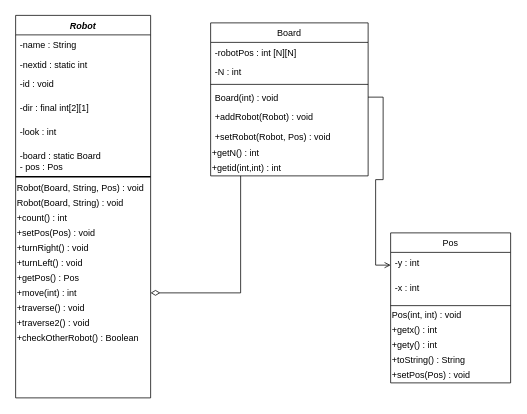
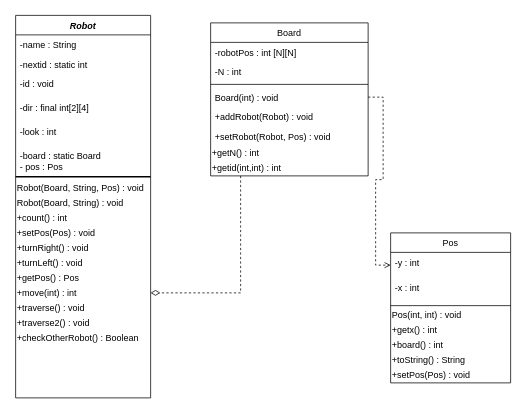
  <mxCell id="0" />
  <mxCell id="1" parent="0" />
- <mxCell id="2" value="" style="endArrow=diamondThin;endSize=10;endFill=0;shadow=0;strokeWidth=1;rounded=0;edgeStyle=elbowEdgeStyle;elbow=vertical;" parent="1" source="4" target="22" edge="1"><mxGeometry width="160" relative="1" as="geometry"><mxPoint x="220" y="313" as="sourcePoint" /><mxPoint x="220" y="313" as="targetPoint" /><Array as="points"><mxPoint x="320" y="390" /></Array></mxGeometry></mxCell>
- <mxCell id="3" style="edgeStyle=orthogonalEdgeStyle;rounded=0;orthogonalLoop=1;jettySize=auto;html=1;exitX=1;exitY=0.5;exitDx=0;exitDy=0;entryX=0;entryY=0.5;entryDx=0;entryDy=0;endArrow=open;endFill=0;dashed=0;" edge="1" parent="1" source="8" target="14"><mxGeometry relative="1" as="geometry" /></mxCell>
+ <mxCell id="2" value="" style="endArrow=diamondThin;endSize=10;endFill=0;shadow=0;strokeWidth=1;rounded=0;edgeStyle=elbowEdgeStyle;elbow=vertical;dashed=1;" parent="1" source="4" target="22" edge="1"><mxGeometry width="160" relative="1" as="geometry"><mxPoint x="220" y="313" as="sourcePoint" /><mxPoint x="220" y="313" as="targetPoint" /><Array as="points"><mxPoint x="320" y="390" /></Array></mxGeometry></mxCell>
+ <mxCell id="3" style="edgeStyle=orthogonalEdgeStyle;rounded=0;orthogonalLoop=1;jettySize=auto;html=1;exitX=1;exitY=0.5;exitDx=0;exitDy=0;entryX=0;entryY=0.5;entryDx=0;entryDy=0;endArrow=open;endFill=0;dashed=1;" edge="1" parent="1" source="8" target="14"><mxGeometry relative="1" as="geometry" /></mxCell>
  <mxCell id="4" value="Board" style="swimlane;fontStyle=0;align=center;verticalAlign=top;childLayout=stackLayout;horizontal=1;startSize=26;horizontalStack=0;resizeParent=1;resizeLast=0;collapsible=1;marginBottom=0;rounded=0;shadow=0;strokeWidth=1;" parent="1" vertex="1"><mxGeometry x="280" y="30" width="210" height="204" as="geometry"><mxRectangle x="130" y="380" width="160" height="26" as="alternateBounds" /></mxGeometry></mxCell>
  <mxCell id="5" value="-robotPos : int [N][N]" style="text;align=left;verticalAlign=top;spacingLeft=4;spacingRight=4;overflow=hidden;rotatable=0;points=[[0,0.5],[1,0.5]];portConstraint=eastwest;" parent="4" vertex="1"><mxGeometry y="26" width="210" height="26" as="geometry" /></mxCell>
  <mxCell id="6" value="-N : int" style="text;align=left;verticalAlign=top;spacingLeft=4;spacingRight=4;overflow=hidden;rotatable=0;points=[[0,0.5],[1,0.5]];portConstraint=eastwest;rounded=0;shadow=0;html=0;" parent="4" vertex="1"><mxGeometry y="52" width="210" height="26" as="geometry" /></mxCell>
  <mxCell id="7" value="" style="line;html=1;strokeWidth=1;align=left;verticalAlign=middle;spacingTop=-1;spacingLeft=3;spacingRight=3;rotatable=0;labelPosition=right;points=[];portConstraint=eastwest;" parent="4" vertex="1"><mxGeometry y="78" width="210" height="8" as="geometry" /></mxCell>
  <mxCell id="8" value="Board(int) : void" style="text;align=left;verticalAlign=top;spacingLeft=4;spacingRight=4;overflow=hidden;rotatable=0;points=[[0,0.5],[1,0.5]];portConstraint=eastwest;fontStyle=0" parent="4" vertex="1"><mxGeometry y="86" width="210" height="26" as="geometry" /></mxCell>
  <mxCell id="9" value="+addRobot(Robot) : void" style="text;align=left;verticalAlign=top;spacingLeft=4;spacingRight=4;overflow=hidden;rotatable=0;points=[[0,0.5],[1,0.5]];portConstraint=eastwest;fontStyle=0" vertex="1" parent="4"><mxGeometry y="112" width="210" height="26" as="geometry" /></mxCell>
  <mxCell id="10" value="+setRobot(Robot, Pos) : void" style="text;align=left;verticalAlign=top;spacingLeft=4;spacingRight=4;overflow=hidden;rotatable=0;points=[[0,0.5],[1,0.5]];portConstraint=eastwest;" parent="4" vertex="1"><mxGeometry y="138" width="210" height="26" as="geometry" /></mxCell>
  <mxCell id="11" value="+getN() : int" style="text;html=1;strokeColor=none;fillColor=none;align=left;verticalAlign=middle;whiteSpace=wrap;rounded=0;shadow=0;startSize=26;" vertex="1" parent="4"><mxGeometry y="164" width="210" height="20" as="geometry" /></mxCell>
  <mxCell id="12" value="+getid(int,int) : int" style="text;html=1;strokeColor=none;fillColor=none;align=left;verticalAlign=middle;whiteSpace=wrap;rounded=0;shadow=0;startSize=26;" vertex="1" parent="4"><mxGeometry y="184" width="210" height="20" as="geometry" /></mxCell>
  <mxCell id="13" value="Pos" style="swimlane;fontStyle=0;align=center;verticalAlign=top;childLayout=stackLayout;horizontal=1;startSize=26;horizontalStack=0;resizeParent=1;resizeLast=0;collapsible=1;marginBottom=0;rounded=0;shadow=0;strokeWidth=1;" parent="1" vertex="1"><mxGeometry x="520" y="310" width="160" height="200" as="geometry"><mxRectangle x="340" y="380" width="170" height="26" as="alternateBounds" /></mxGeometry></mxCell>
  <mxCell id="14" value="-y : int&#10;&#10;" style="text;align=left;verticalAlign=top;spacingLeft=4;spacingRight=4;overflow=hidden;rotatable=0;points=[[0,0.5],[1,0.5]];portConstraint=eastwest;" parent="13" vertex="1"><mxGeometry y="26" width="160" height="34" as="geometry" /></mxCell>
  <mxCell id="15" value="-x : int" style="text;align=left;verticalAlign=top;spacingLeft=4;spacingRight=4;overflow=hidden;rotatable=0;points=[[0,0.5],[1,0.5]];portConstraint=eastwest;" vertex="1" parent="13"><mxGeometry y="60" width="160" height="34" as="geometry" /></mxCell>
  <mxCell id="16" value="" style="line;html=1;strokeWidth=1;align=left;verticalAlign=middle;spacingTop=-1;spacingLeft=3;spacingRight=3;rotatable=0;labelPosition=right;points=[];portConstraint=eastwest;" parent="13" vertex="1"><mxGeometry y="94" width="160" height="6" as="geometry" /></mxCell>
  <mxCell id="17" value="Pos(int, int) : void" style="text;html=1;strokeColor=none;fillColor=none;align=left;verticalAlign=middle;whiteSpace=wrap;rounded=0;shadow=0;startSize=26;" vertex="1" parent="13"><mxGeometry y="100" width="160" height="20" as="geometry" /></mxCell>
  <mxCell id="18" value="+getx() : int" style="text;html=1;strokeColor=none;fillColor=none;align=left;verticalAlign=middle;whiteSpace=wrap;rounded=0;shadow=0;startSize=26;" vertex="1" parent="13"><mxGeometry y="120" width="160" height="20" as="geometry" /></mxCell>
- <mxCell id="19" value="+gety() : int" style="text;html=1;strokeColor=none;fillColor=none;align=left;verticalAlign=middle;whiteSpace=wrap;rounded=0;shadow=0;startSize=26;" vertex="1" parent="13"><mxGeometry y="140" width="160" height="20" as="geometry" /></mxCell>
+ <mxCell id="19" value="+board() : int" style="text;html=1;strokeColor=none;fillColor=none;align=left;verticalAlign=middle;whiteSpace=wrap;rounded=0;shadow=0;startSize=26;" vertex="1" parent="13"><mxGeometry y="140" width="160" height="20" as="geometry" /></mxCell>
  <mxCell id="20" value="+toString() : String" style="text;html=1;strokeColor=none;fillColor=none;align=left;verticalAlign=middle;whiteSpace=wrap;rounded=0;shadow=0;startSize=26;" vertex="1" parent="13"><mxGeometry y="160" width="160" height="20" as="geometry" /></mxCell>
  <mxCell id="21" value="+setPos(Pos) : void" style="text;html=1;strokeColor=none;fillColor=none;align=left;verticalAlign=middle;whiteSpace=wrap;rounded=0;shadow=0;startSize=26;" vertex="1" parent="13"><mxGeometry y="180" width="160" height="20" as="geometry" /></mxCell>
  <mxCell id="22" value="Robot" style="swimlane;fontStyle=3;align=center;verticalAlign=top;childLayout=stackLayout;horizontal=1;startSize=26;horizontalStack=0;resizeParent=1;resizeLast=0;collapsible=1;marginBottom=0;rounded=0;shadow=0;strokeWidth=1;" parent="1" vertex="1"><mxGeometry y="20" width="180" height="510" as="geometry" x="20"><mxRectangle x="220" y="30" width="160" height="26" as="alternateBounds" /></mxGeometry></mxCell>
  <mxCell id="23" value="-name : String" style="text;align=left;verticalAlign=top;spacingLeft=4;spacingRight=4;overflow=hidden;rotatable=0;points=[[0,0.5],[1,0.5]];portConstraint=eastwest;rounded=0;shadow=0;html=0;" parent="22" vertex="1"><mxGeometry y="26" width="180" height="26" as="geometry" /></mxCell>
  <mxCell id="24" value="-nextid : static int" style="text;align=left;verticalAlign=top;spacingLeft=4;spacingRight=4;overflow=hidden;rotatable=0;points=[[0,0.5],[1,0.5]];portConstraint=eastwest;" parent="22" vertex="1"><mxGeometry y="52" width="180" height="26" as="geometry" /></mxCell>
  <mxCell id="25" value="-id : void" style="text;align=left;verticalAlign=top;spacingLeft=4;spacingRight=4;overflow=hidden;rotatable=0;points=[[0,0.5],[1,0.5]];portConstraint=eastwest;rounded=0;shadow=0;html=0;" parent="22" vertex="1"><mxGeometry y="78" width="180" height="32" as="geometry" /></mxCell>
- <mxCell id="26" value="-dir : final int[2][1]" style="text;align=left;verticalAlign=top;spacingLeft=4;spacingRight=4;overflow=hidden;rotatable=0;points=[[0,0.5],[1,0.5]];portConstraint=eastwest;rounded=0;shadow=0;html=0;" vertex="1" parent="22"><mxGeometry y="110" width="180" height="32" as="geometry" /></mxCell>
+ <mxCell id="26" value="-dir : final int[2][4]" style="text;align=left;verticalAlign=top;spacingLeft=4;spacingRight=4;overflow=hidden;rotatable=0;points=[[0,0.5],[1,0.5]];portConstraint=eastwest;rounded=0;shadow=0;html=0;" vertex="1" parent="22"><mxGeometry y="110" width="180" height="32" as="geometry" /></mxCell>
  <mxCell id="27" value="-look : int" style="text;align=left;verticalAlign=top;spacingLeft=4;spacingRight=4;overflow=hidden;rotatable=0;points=[[0,0.5],[1,0.5]];portConstraint=eastwest;rounded=0;shadow=0;html=0;" vertex="1" parent="22"><mxGeometry y="142" width="180" height="32" as="geometry" /></mxCell>
  <mxCell id="28" value="-board : static Board&#10;- pos : Pos" style="text;align=left;verticalAlign=top;spacingLeft=4;spacingRight=4;overflow=hidden;rotatable=0;points=[[0,0.5],[1,0.5]];portConstraint=eastwest;rounded=0;shadow=0;html=0;" vertex="1" parent="22"><mxGeometry y="174" width="180" height="36" as="geometry" /></mxCell>
  <mxCell id="29" value="" style="line;strokeWidth=2;html=1;rounded=0;shadow=0;startSize=26;gradientColor=none;" vertex="1" parent="22"><mxGeometry y="210" width="180" height="10" as="geometry" /></mxCell>
  <mxCell id="30" value="Robot(Board, String, Pos) : void" style="text;html=1;strokeColor=none;fillColor=none;align=left;verticalAlign=middle;whiteSpace=wrap;rounded=0;part=1;" vertex="1" parent="22"><mxGeometry y="220" width="180" height="20" as="geometry" /></mxCell>
  <mxCell id="31" value="Robot(Board, String) : void" style="text;html=1;strokeColor=none;fillColor=none;align=left;verticalAlign=middle;whiteSpace=wrap;rounded=0;shadow=0;startSize=26;" vertex="1" parent="22"><mxGeometry y="240" width="180" height="20" as="geometry" /></mxCell>
  <mxCell id="32" value="+count() : int" style="text;html=1;strokeColor=none;fillColor=none;align=left;verticalAlign=middle;whiteSpace=wrap;rounded=0;shadow=0;startSize=26;" vertex="1" parent="22"><mxGeometry y="260" width="180" height="20" as="geometry" /></mxCell>
  <mxCell id="33" value="+setPos(Pos) : void" style="text;html=1;strokeColor=none;fillColor=none;align=left;verticalAlign=middle;whiteSpace=wrap;rounded=0;shadow=0;startSize=26;" vertex="1" parent="22"><mxGeometry y="280" width="180" height="20" as="geometry" /></mxCell>
  <mxCell id="34" value="+turnRight() : void" style="text;html=1;strokeColor=none;fillColor=none;align=left;verticalAlign=middle;whiteSpace=wrap;rounded=0;shadow=0;startSize=26;" vertex="1" parent="22"><mxGeometry y="300" width="180" height="20" as="geometry" /></mxCell>
  <mxCell id="35" value="+turnLeft() : void" style="text;html=1;strokeColor=none;fillColor=none;align=left;verticalAlign=middle;whiteSpace=wrap;rounded=0;shadow=0;startSize=26;" vertex="1" parent="22"><mxGeometry y="320" width="180" height="20" as="geometry" /></mxCell>
  <mxCell id="36" value="+getPos() : Pos" style="text;html=1;strokeColor=none;fillColor=none;align=left;verticalAlign=middle;whiteSpace=wrap;rounded=0;shadow=0;startSize=26;" vertex="1" parent="22"><mxGeometry y="340" width="180" height="20" as="geometry" /></mxCell>
  <mxCell id="37" value="+move(int) : int" style="text;html=1;strokeColor=none;fillColor=none;align=left;verticalAlign=middle;whiteSpace=wrap;rounded=0;shadow=0;startSize=26;" vertex="1" parent="22"><mxGeometry y="360" width="180" height="20" as="geometry" /></mxCell>
  <mxCell id="38" value="+traverse() : void" style="text;html=1;strokeColor=none;fillColor=none;align=left;verticalAlign=middle;whiteSpace=wrap;rounded=0;shadow=0;startSize=26;" vertex="1" parent="22"><mxGeometry y="380" width="180" height="20" as="geometry" /></mxCell>
  <mxCell id="39" value="+traverse2() : void" style="text;html=1;strokeColor=none;fillColor=none;align=left;verticalAlign=middle;whiteSpace=wrap;rounded=0;shadow=0;startSize=26;" vertex="1" parent="22"><mxGeometry y="400" width="180" height="20" as="geometry" /></mxCell>
  <mxCell id="40" value="+checkOtherRobot() : Boolean" style="text;html=1;strokeColor=none;fillColor=none;align=left;verticalAlign=middle;whiteSpace=wrap;rounded=0;shadow=0;startSize=26;" vertex="1" parent="22"><mxGeometry y="420" width="180" height="20" as="geometry" /></mxCell>
